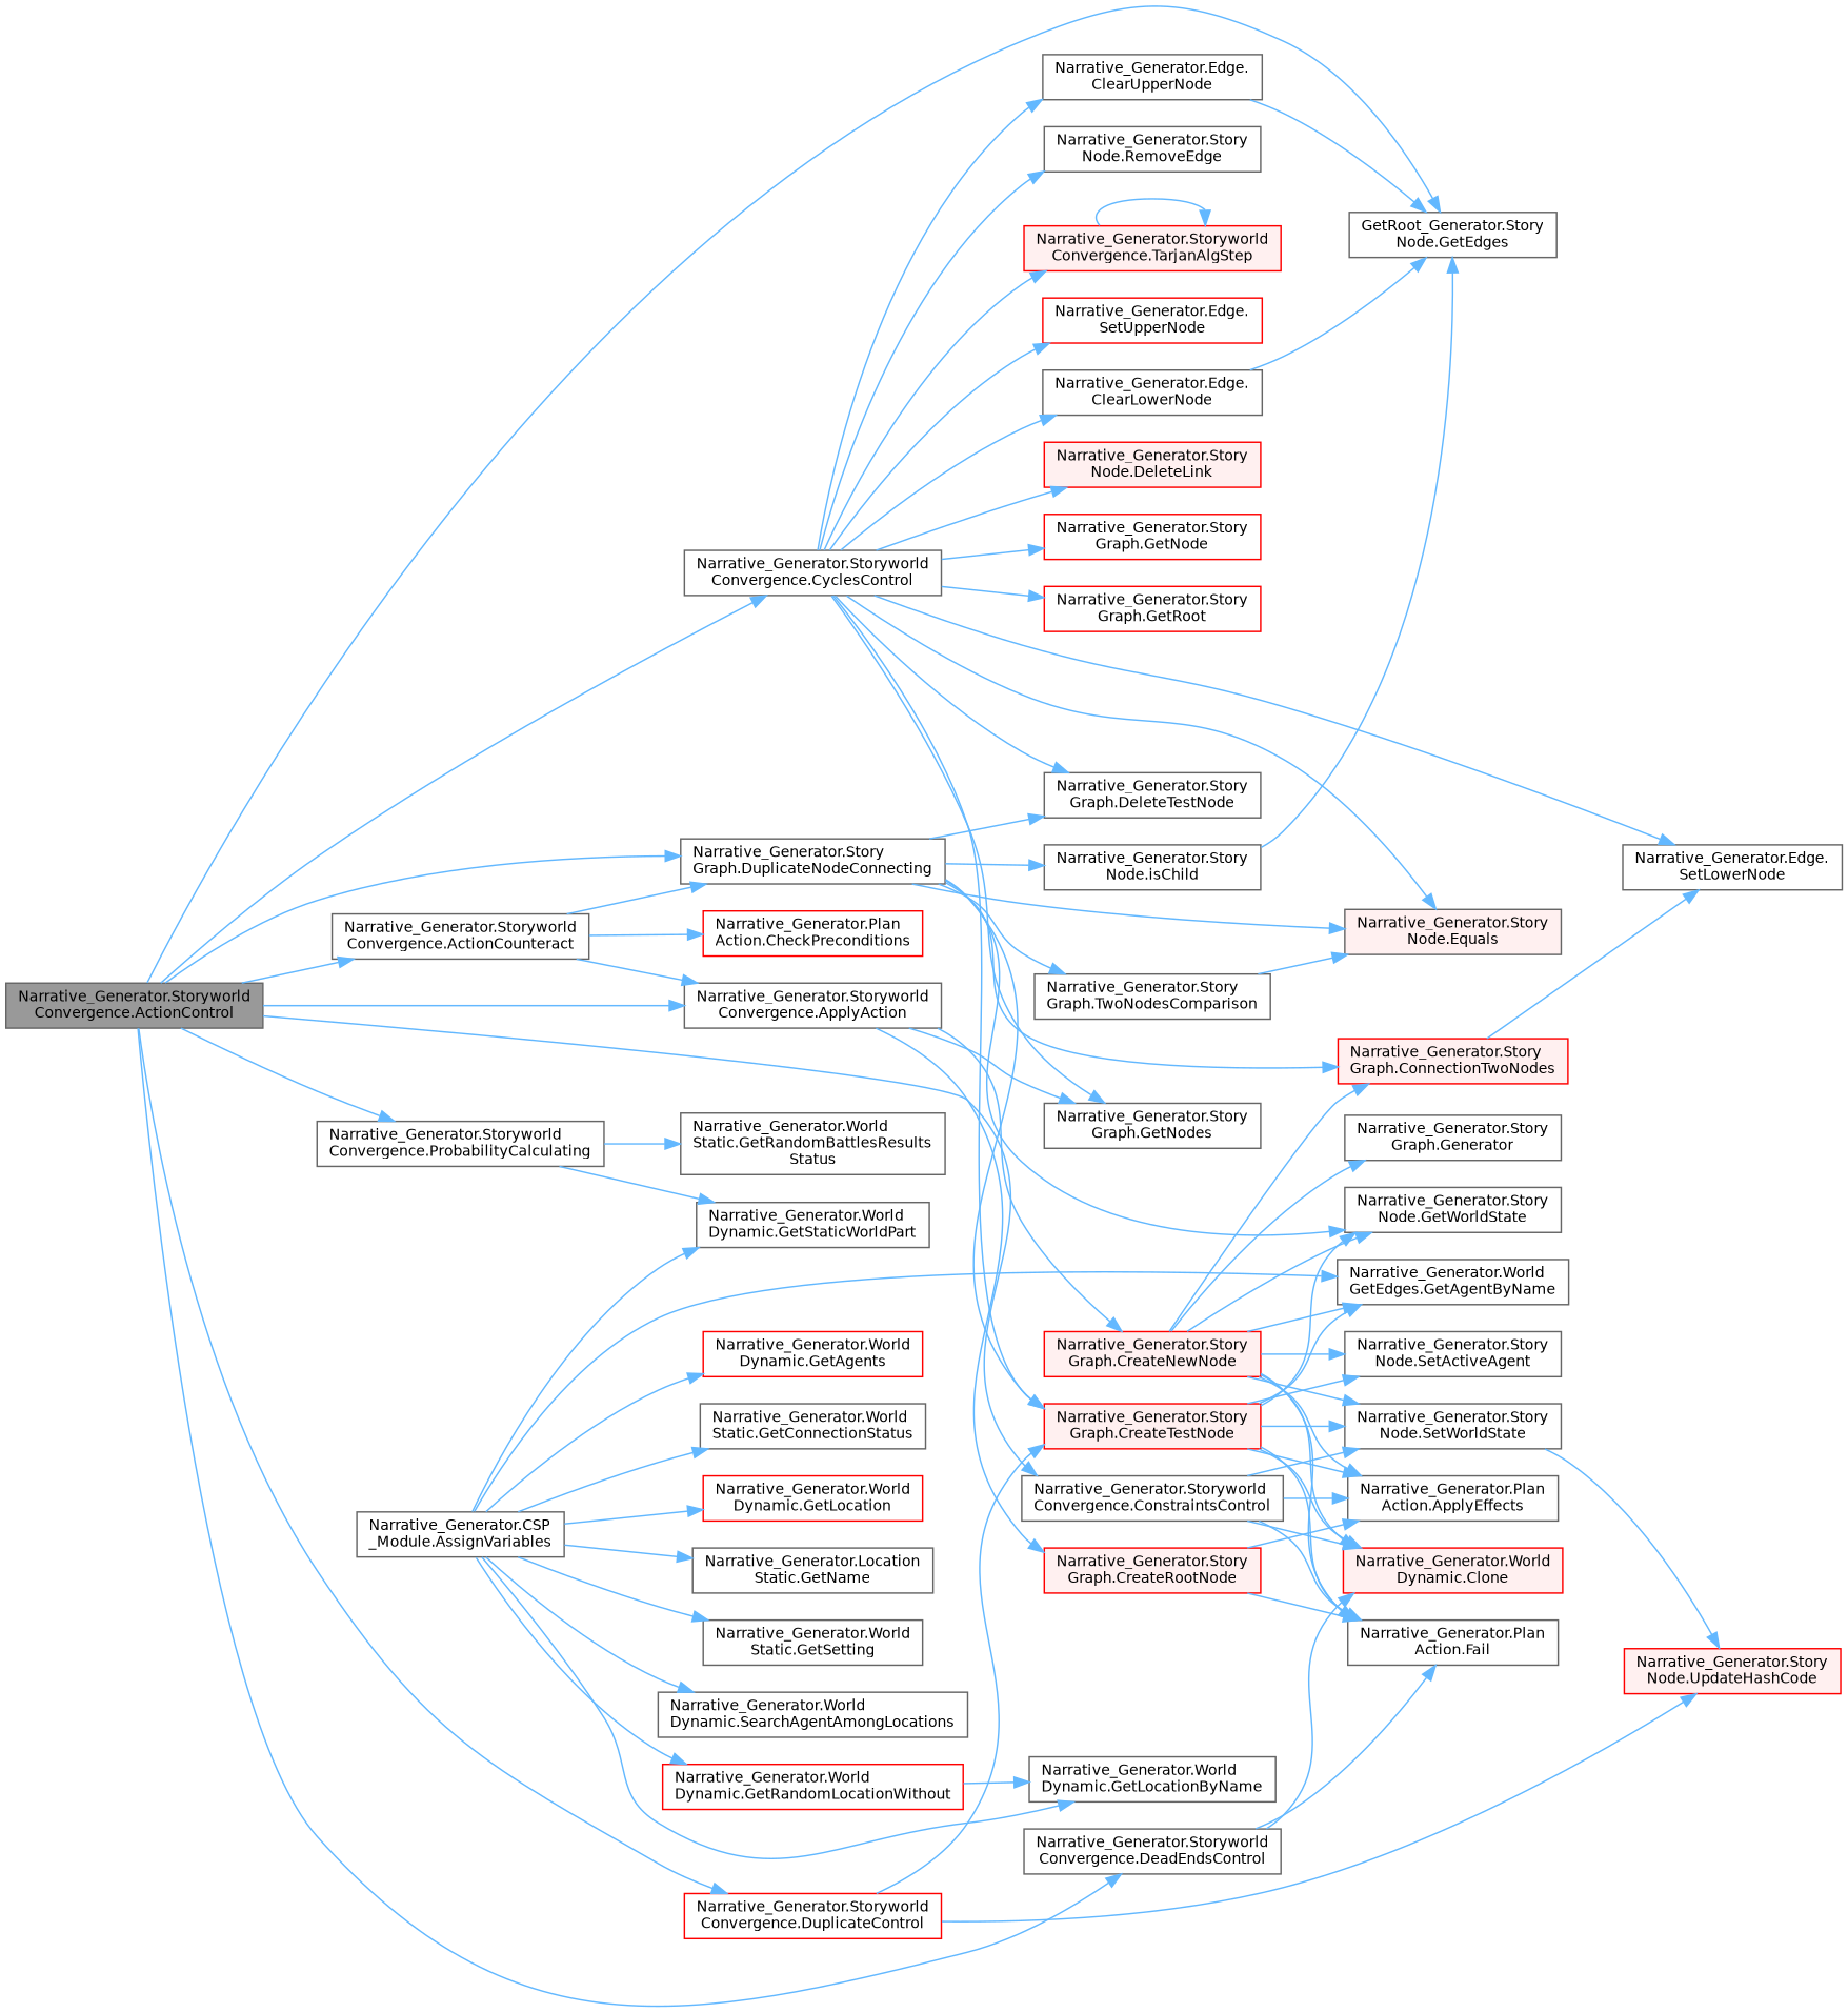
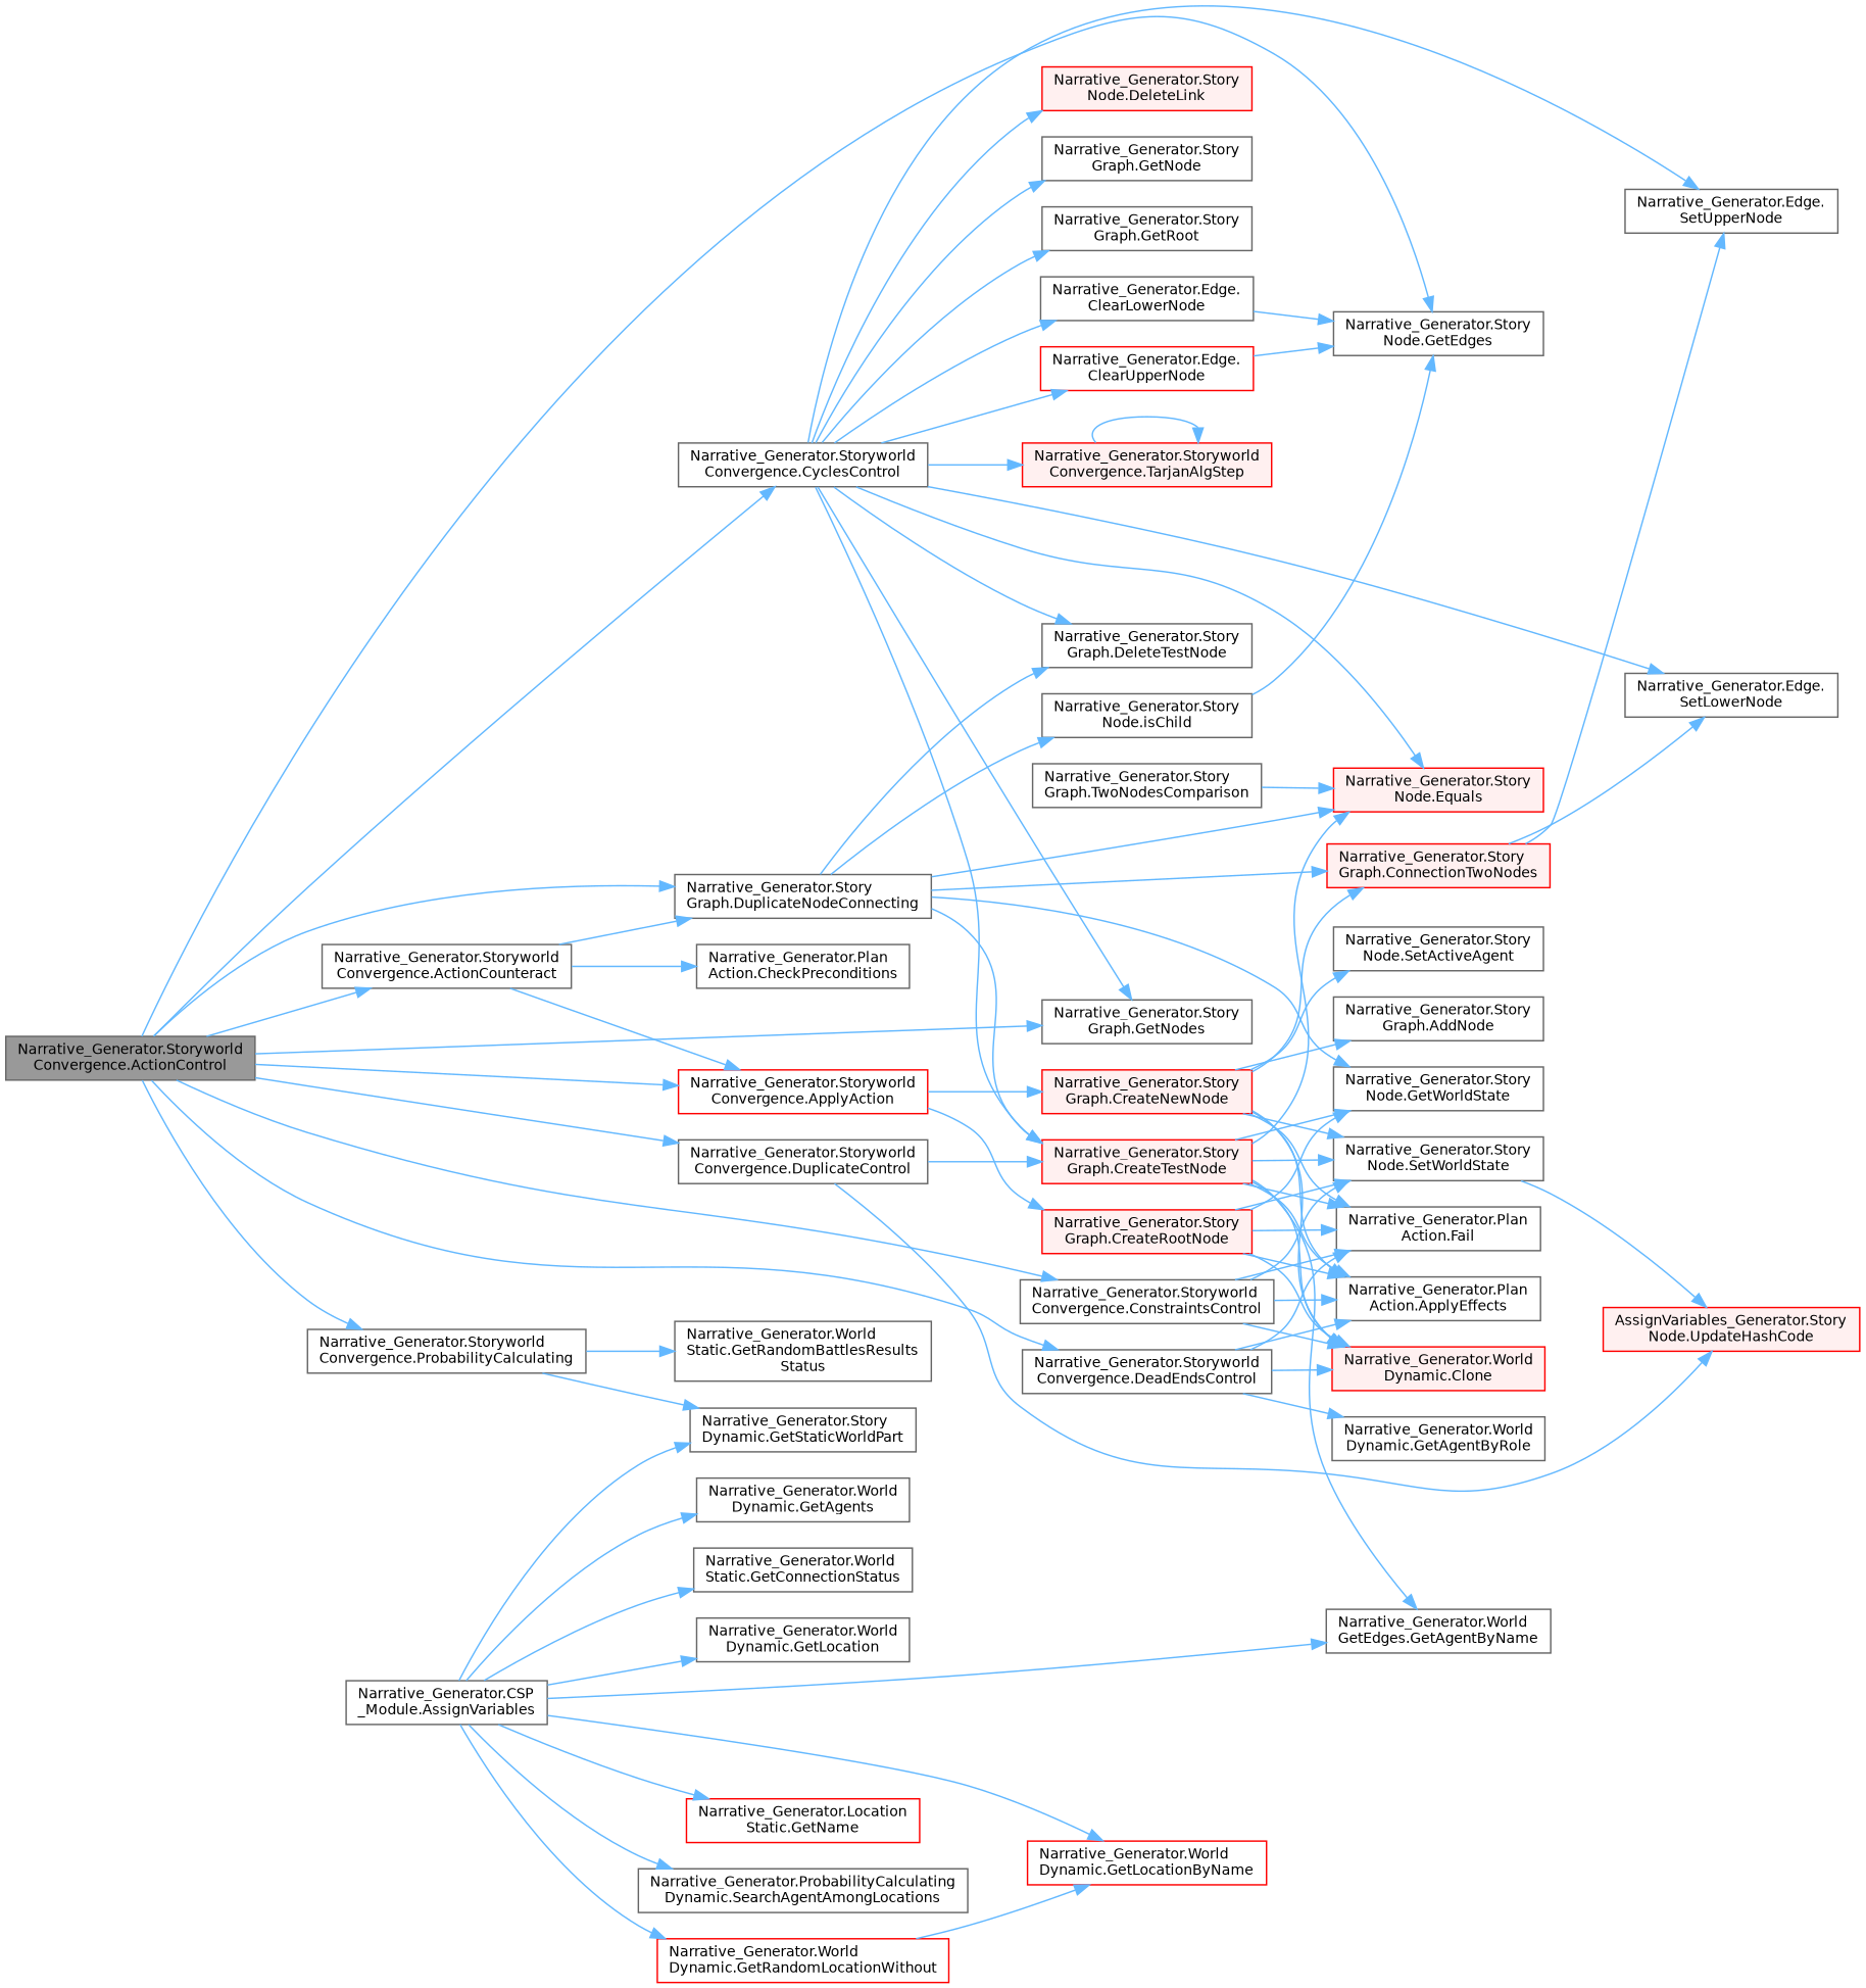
  digraph {
    rankdir=LR
    node [color=grey40 fillcolor=white fontname=Helvetica fontsize=10 shape=box style=filled]
    edge [color=steelblue1 fontname=Helvetica fontsize=10 labelfontname=Helvetica labelfontsize=10 style=solid]
    n1 [color=gray40 fillcolor=grey60 fontcolor=black height=0.2 label="Narrative_Generator.Storyworld\lConvergence.ActionControl" width=0.4]
    n2 [height=0.2 label="Narrative_Generator.Storyworld\lConvergence.ActionCounteract" width=0.4]
-   n3 [height=0.2 label="Narrative_Generator.Storyworld\lConvergence.ApplyAction" width=0.4]
+   n3 [color=red height=0.2 label="Narrative_Generator.Storyworld\lConvergence.ApplyAction" width=0.4]
    n4 [height=0.2 label="Narrative_Generator.Story\lGraph.DuplicateNodeConnecting" width=0.4]
-   n5 [height=0.2 label="GetRoot_Generator.Story\lNode.GetEdges" width=0.4]
+   n5 [height=0.2 label="Narrative_Generator.Story\lNode.GetEdges" width=0.4]
    n6 [height=0.2 label="Narrative_Generator.Storyworld\lConvergence.ConstraintsControl" width=0.4]
    n7 [height=0.2 label="Narrative_Generator.Storyworld\lConvergence.CyclesControl" width=0.4]
    n8 [height=0.2 label="Narrative_Generator.Story\lGraph.GetNodes" width=0.4]
    n9 [height=0.2 label="Narrative_Generator.Storyworld\lConvergence.DeadEndsControl" width=0.4]
-   n10 [color=red height=0.2 label="Narrative_Generator.Storyworld\lConvergence.DuplicateControl" width=0.4]
+   n10 [height=0.2 label="Narrative_Generator.Storyworld\lConvergence.DuplicateControl" width=0.4]
    n11 [height=0.2 label="Narrative_Generator.Storyworld\lConvergence.ProbabilityCalculating" width=0.4]
-   n12 [color=red height=0.2 label="Narrative_Generator.Plan\lAction.CheckPreconditions" width=0.4]
+   n12 [height=0.2 label="Narrative_Generator.Plan\lAction.CheckPreconditions" width=0.4]
    n13 [color=red fillcolor="#FFF0F0" height=0.2 label="Narrative_Generator.Story\lGraph.CreateNewNode" width=0.4]
    n14 [color=red fillcolor="#FFF0F0" height=0.2 label="Narrative_Generator.Story\lGraph.CreateRootNode" width=0.4]
    n15 [color=red fillcolor="#FFF0F0" height=0.2 label="Narrative_Generator.Story\lGraph.ConnectionTwoNodes" width=0.4]
    n16 [height=0.2 label="Narrative_Generator.Story\lNode.GetWorldState" width=0.4]
    n17 [color=red fillcolor="#FFF0F0" height=0.2 label="Narrative_Generator.Story\lGraph.CreateTestNode" width=0.4]
    n18 [height=0.2 label="Narrative_Generator.Story\lGraph.DeleteTestNode" width=0.4]
-   n19 [fillcolor="#FFF0F0" height=0.2 label="Narrative_Generator.Story\lNode.Equals" width=0.4]
+   n19 [color=red fillcolor="#FFF0F0" height=0.2 label="Narrative_Generator.Story\lNode.Equals" width=0.4]
    n20 [height=0.2 label="Narrative_Generator.Story\lNode.isChild" width=0.4]
    n21 [height=0.2 label="Narrative_Generator.Story\lGraph.TwoNodesComparison" width=0.4]
    n22 [height=0.2 label="Narrative_Generator.Plan\lAction.ApplyEffects" width=0.4]
    n23 [color=red fillcolor="#FFF0F0" height=0.2 label="Narrative_Generator.World\lDynamic.Clone" width=0.4]
    n24 [height=0.2 label="Narrative_Generator.Plan\lAction.Fail" width=0.4]
    n25 [height=0.2 label="Narrative_Generator.Story\lNode.SetWorldState" width=0.4]
    n26 [height=0.2 label="Narrative_Generator.Edge.\lSetLowerNode" width=0.4]
-   n27 [color=red height=0.2 label="Narrative_Generator.Edge.\lSetUpperNode" width=0.4]
+   n27 [height=0.2 label="Narrative_Generator.Edge.\lSetUpperNode" width=0.4]
    n28 [height=0.2 label="Narrative_Generator.Edge.\lClearLowerNode" width=0.4]
-   n29 [height=0.2 label="Narrative_Generator.Edge.\lClearUpperNode" width=0.4]
+   n29 [color=red height=0.2 label="Narrative_Generator.Edge.\lClearUpperNode" width=0.4]
    n30 [color=red fillcolor="#FFF0F0" height=0.2 label="Narrative_Generator.Story\lNode.DeleteLink" width=0.4]
-   n31 [color=red height=0.2 label="Narrative_Generator.Story\lGraph.GetNode" width=0.4]
-   n32 [color=red height=0.2 label="Narrative_Generator.Story\lGraph.GetRoot" width=0.4]
-   n33 [height=0.2 label="Narrative_Generator.Story\lNode.RemoveEdge" width=0.4]
+   n31 [height=0.2 label="Narrative_Generator.Story\lGraph.GetNode" width=0.4]
+   n32 [height=0.2 label="Narrative_Generator.Story\lGraph.GetRoot" width=0.4]
    n34 [color=red fillcolor="#FFF0F0" height=0.2 label="Narrative_Generator.Storyworld\lConvergence.TarjanAlgStep" width=0.4]
-   n36 [color=red fillcolor="#FFF0F0" height=0.2 label="Narrative_Generator.Story\lNode.UpdateHashCode" width=0.4]
-   n37 [height=0.2 label="Narrative_Generator.World\lDynamic.GetStaticWorldPart" width=0.4]
+   n35 [height=0.2 label="Narrative_Generator.World\lDynamic.GetAgentByRole" width=0.4]
+   n36 [color=red fillcolor="#FFF0F0" height=0.2 label="AssignVariables_Generator.Story\lNode.UpdateHashCode" width=0.4]
+   n37 [height=0.2 label="Narrative_Generator.Story\lDynamic.GetStaticWorldPart" width=0.4]
    n38 [height=0.2 label="Narrative_Generator.World\lStatic.GetRandomBattlesResults\lStatus" width=0.4]
    n39 [height=0.2 label="Narrative_Generator.CSP\l_Module.AssignVariables" width=0.4]
    n40 [height=0.2 label="Narrative_Generator.World\lGetEdges.GetAgentByName" width=0.4]
-   n41 [color=red height=0.2 label="Narrative_Generator.World\lDynamic.GetAgents" width=0.4]
+   n41 [height=0.2 label="Narrative_Generator.World\lDynamic.GetAgents" width=0.4]
    n42 [height=0.2 label="Narrative_Generator.World\lStatic.GetConnectionStatus" width=0.4]
-   n43 [color=red height=0.2 label="Narrative_Generator.World\lDynamic.GetLocation" width=0.4]
-   n44 [height=0.2 label="Narrative_Generator.World\lDynamic.GetLocationByName" width=0.4]
-   n45 [height=0.2 label="Narrative_Generator.Location\lStatic.GetName" width=0.4]
+   n43 [height=0.2 label="Narrative_Generator.World\lDynamic.GetLocation" width=0.4]
+   n44 [color=red height=0.2 label="Narrative_Generator.World\lDynamic.GetLocationByName" width=0.4]
+   n45 [color=red height=0.2 label="Narrative_Generator.Location\lStatic.GetName" width=0.4]
    n46 [color=red height=0.2 label="Narrative_Generator.World\lDynamic.GetRandomLocationWithout" width=0.4]
-   n47 [height=0.2 label="Narrative_Generator.World\lStatic.GetSetting" width=0.4]
-   n48 [height=0.2 label="Narrative_Generator.World\lDynamic.SearchAgentAmongLocations" width=0.4]
-   n49 [height=0.2 label="Narrative_Generator.Story\lGraph.Generator" width=0.4]
+   n48 [height=0.2 label="Narrative_Generator.ProbabilityCalculating\lDynamic.SearchAgentAmongLocations" width=0.4]
+   n49 [height=0.2 label="Narrative_Generator.Story\lGraph.AddNode" width=0.4]
    n50 [height=0.2 label="Narrative_Generator.Story\lNode.SetActiveAgent" width=0.4]
    n1 -> n2
    n1 -> n3
    n1 -> n4
    n1 -> n5
    n1 -> n6
    n1 -> n7
-   n3 -> n8
+   n1 -> n8
    n1 -> n9
    n1 -> n10
    n1 -> n11
    n2 -> n3
    n2 -> n4
    n2 -> n12
    n3 -> n13
    n3 -> n14
    n4 -> n15
    n4 -> n16
    n4 -> n17
    n4 -> n18
    n4 -> n19
    n4 -> n20
-   n4 -> n21
    n6 -> n22
    n6 -> n23
    n6 -> n24
    n6 -> n25
    n7 -> n8
    n7 -> n17
    n7 -> n18
    n7 -> n19
    n7 -> n26
    n7 -> n27
    n7 -> n28
    n7 -> n29
    n7 -> n30
    n7 -> n31
    n7 -> n32
-   n7 -> n33
    n7 -> n34
+   n9 -> n22
    n9 -> n23
    n9 -> n24
+   n9 -> n35
    n10 -> n17
    n10 -> n36
    n11 -> n37
    n11 -> n38
    n13 -> n15
-   n13 -> n16
+   n14 -> n16
    n13 -> n22
    n13 -> n23
    n13 -> n24
    n13 -> n25
-   n13 -> n40
    n13 -> n49
    n13 -> n50
    n14 -> n22
+   n14 -> n23
    n14 -> n24
+   n14 -> n25
    n15 -> n26
+   n15 -> n27
    n17 -> n16
    n17 -> n22
    n17 -> n23
    n17 -> n24
    n17 -> n25
    n17 -> n40
-   n17 -> n50
+   n17 -> n19
    n20 -> n5
    n21 -> n19
    n25 -> n36
    n28 -> n5
    n29 -> n5
    n34 -> n34
    n39 -> n37
    n39 -> n40
    n39 -> n41
    n39 -> n42
    n39 -> n43
    n39 -> n44
    n39 -> n45
    n39 -> n46
-   n39 -> n47
    n39 -> n48
    n46 -> n44
  }
